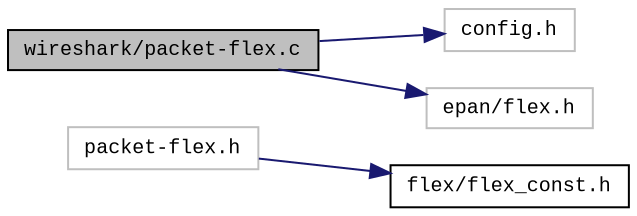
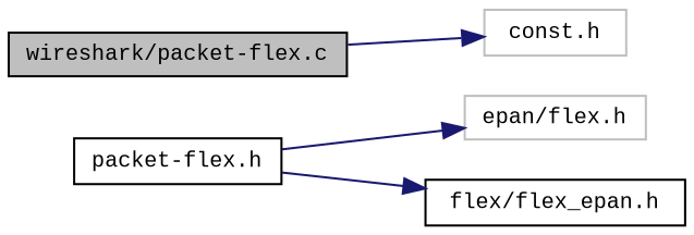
  digraph {
    fontname="Liberation Mono"
    rankdir=LR
    node [color=black fillcolor=white fontname="Liberation Mono" fontsize=10 shape=record style=filled]
    edge [color=midnightblue fontname="Liberation Mono" fontsize=10 labelfontname=Helvetica labelfontsize=10 style=solid]
    n1 [fillcolor=grey75 fontcolor=black height=0.2 label="wireshark/packet-flex.c" width=0.4]
-   n2 [color=grey75 height=0.2 label="config.h" width=0.4]
+   n2 [color=grey75 height=0.2 label="const.h" width=0.4]
    n3 [color=grey75 height=0.2 label="epan/flex.h" width=0.4]
-   n4 [color=grey75 height=0.2 label="packet-flex.h" width=0.4]
-   n5 [height=0.2 label="flex/flex_const.h" width=0.4]
+   n4 [height=0.2 label="packet-flex.h" width=0.4]
+   n5 [height=0.2 label="flex/flex_epan.h" width=0.4]
    n1 -> n2
-   n1 -> n3
+   n4 -> n3
    n4 -> n5
  }
